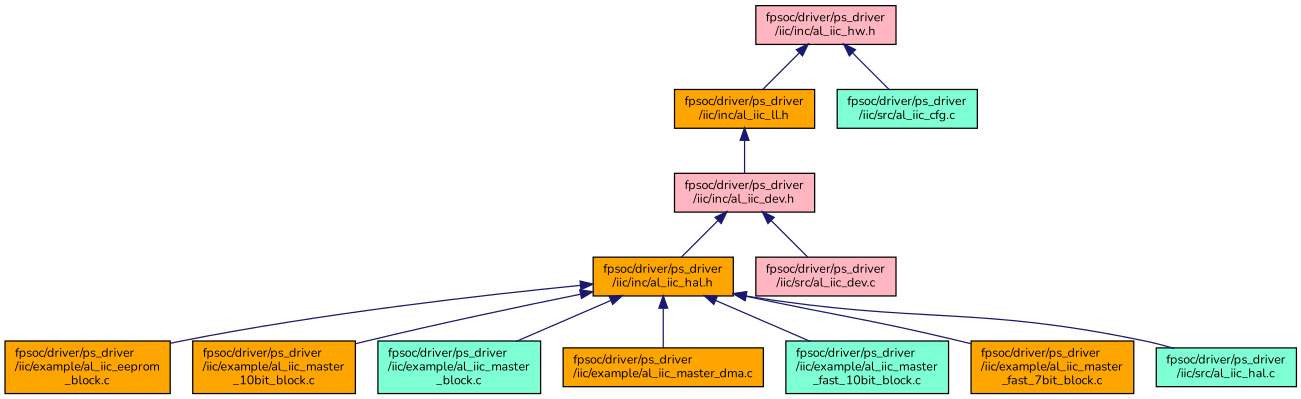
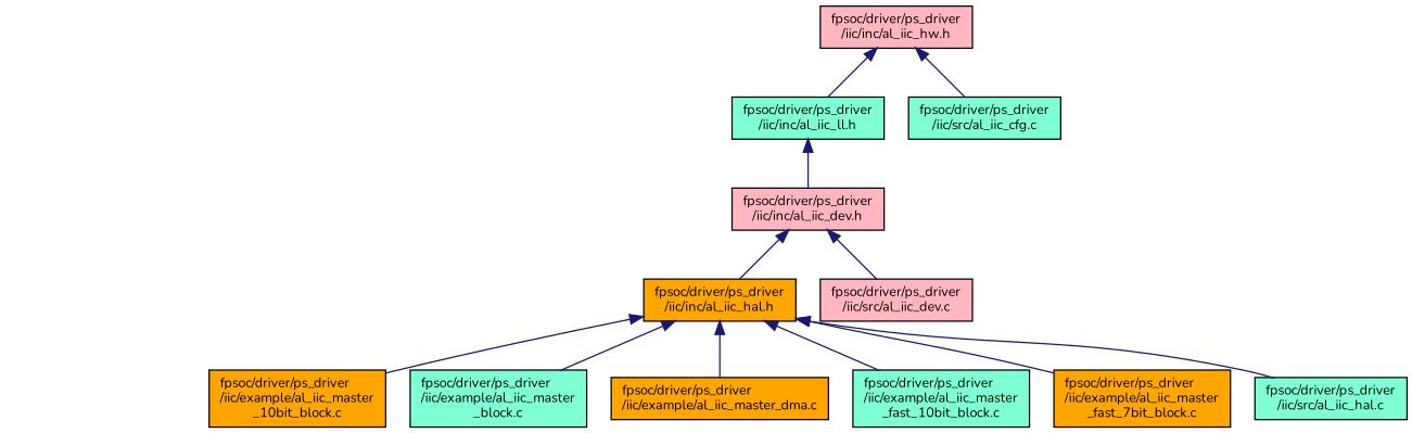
  digraph {
    fontname=Nunito
    node [color=black fillcolor=aquamarine fontname=Nunito fontsize=10 shape=record style=filled]
    edge [color=midnightblue dir=back fontname=Nunito fontsize=10 labelfontname=Helvetica labelfontsize=10 style=solid]
    n1 [fillcolor=lightpink fontcolor=black height=0.2 label="fpsoc/driver/ps_driver\l/iic/inc/al_iic_hw.h" width=0.4]
-   n2 [fillcolor=orange height=0.2 label="fpsoc/driver/ps_driver\l/iic/inc/al_iic_ll.h" width=0.4]
+   n2 [height=0.2 label="fpsoc/driver/ps_driver\l/iic/inc/al_iic_ll.h" width=0.4]
    n3 [height=0.2 label="fpsoc/driver/ps_driver\l/iic/src/al_iic_cfg.c" width=0.4]
    n4 [fillcolor=lightpink height=0.2 label="fpsoc/driver/ps_driver\l/iic/inc/al_iic_dev.h" width=0.4]
    n5 [fillcolor=orange height=0.2 label="fpsoc/driver/ps_driver\l/iic/inc/al_iic_hal.h" width=0.4]
    n6 [fillcolor=lightpink height=0.2 label="fpsoc/driver/ps_driver\l/iic/src/al_iic_dev.c" width=0.4]
-   n7 [fillcolor=orange height=0.2 label="fpsoc/driver/ps_driver\l/iic/example/al_iic_eeprom\l_block.c" width=0.4]
    n8 [fillcolor=orange height=0.2 label="fpsoc/driver/ps_driver\l/iic/example/al_iic_master\l_10bit_block.c" width=0.4]
    n9 [height=0.2 label="fpsoc/driver/ps_driver\l/iic/example/al_iic_master\l_block.c" width=0.4]
    n10 [fillcolor=orange height=0.2 label="fpsoc/driver/ps_driver\l/iic/example/al_iic_master_dma.c" width=0.4]
    n11 [height=0.2 label="fpsoc/driver/ps_driver\l/iic/example/al_iic_master\l_fast_10bit_block.c" width=0.4]
    n12 [fillcolor=orange height=0.2 label="fpsoc/driver/ps_driver\l/iic/example/al_iic_master\l_fast_7bit_block.c" width=0.4]
    n13 [height=0.2 label="fpsoc/driver/ps_driver\l/iic/src/al_iic_hal.c" width=0.4]
    n1 -> n2
    n1 -> n3
    n2 -> n4
    n4 -> n5
    n4 -> n6
-   n5 -> n7
    n5 -> n8
    n5 -> n9
    n5 -> n10
    n5 -> n11
    n5 -> n12
    n5 -> n13
  }
